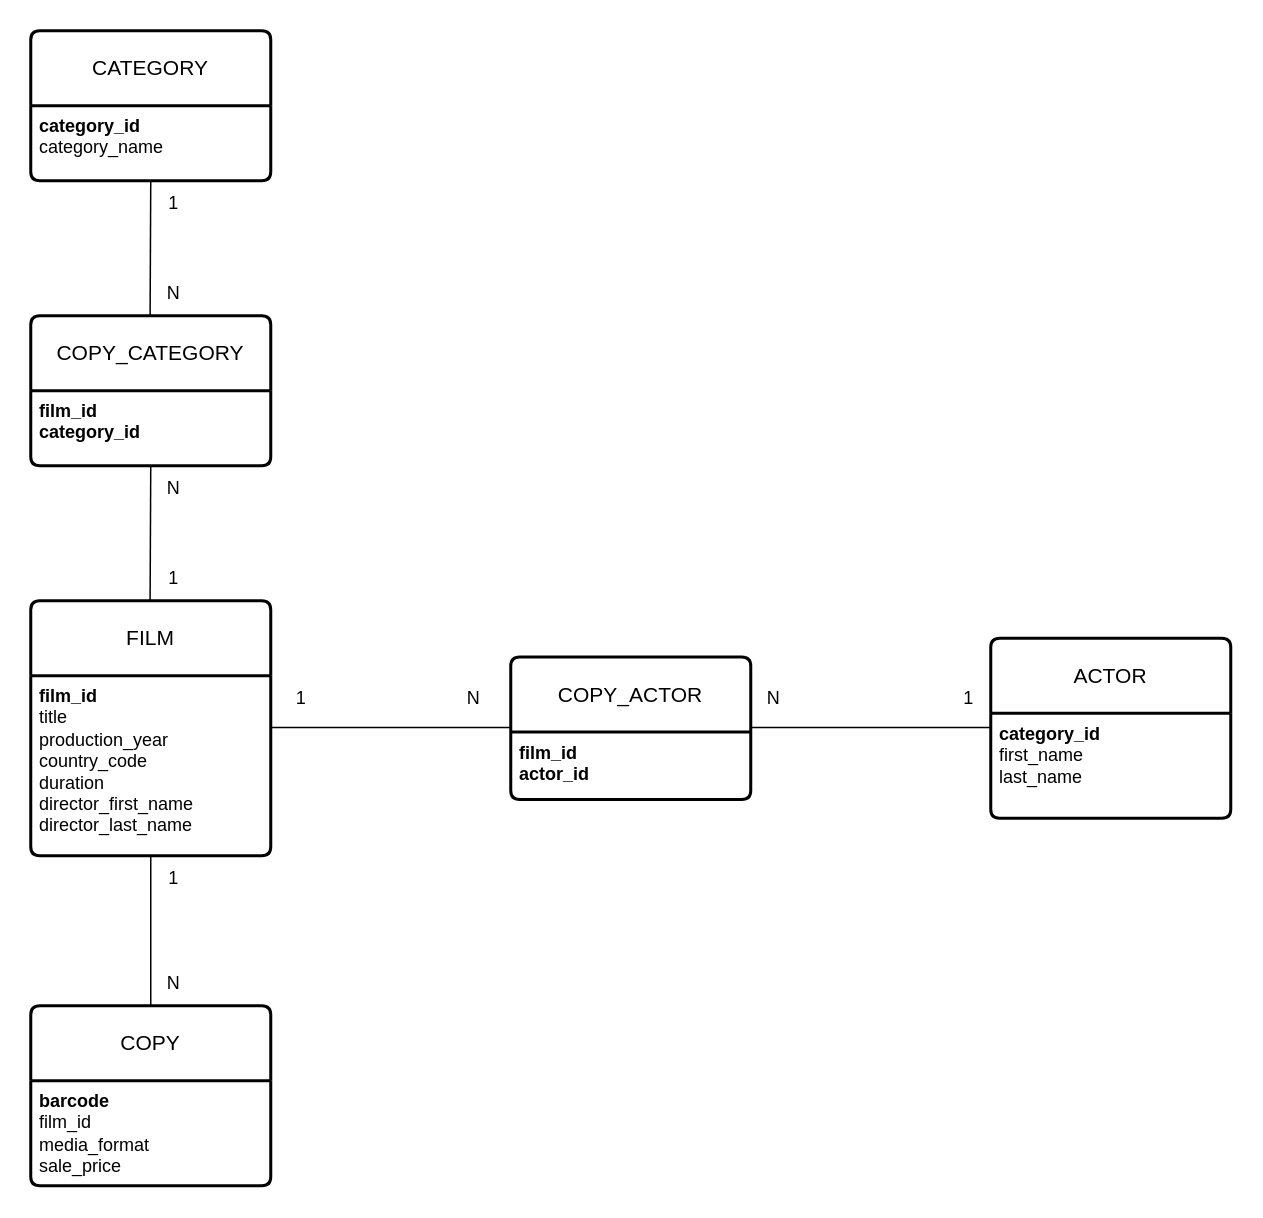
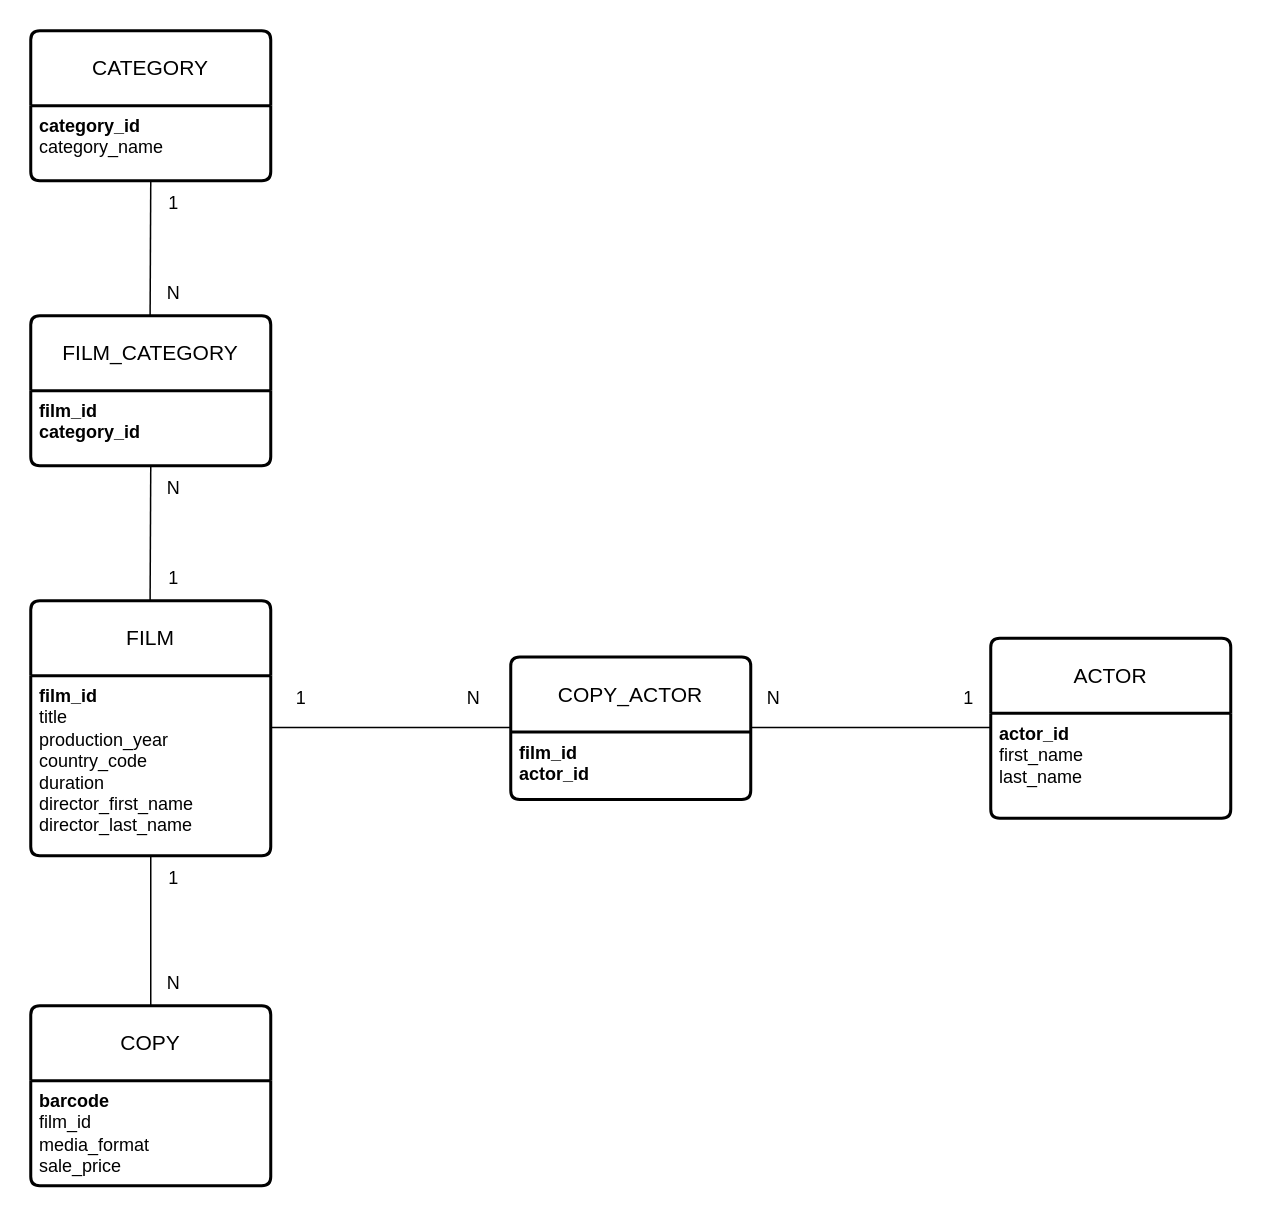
  <mxCell id="0" />
  <mxCell id="1" parent="0" />
  <mxCell id="2" value="FILM" style="swimlane;childLayout=stackLayout;horizontal=1;startSize=50;horizontalStack=0;rounded=1;fontSize=14;fontStyle=0;strokeWidth=2;resizeParent=0;resizeLast=1;shadow=0;dashed=0;align=center;arcSize=4;whiteSpace=wrap;html=1;" vertex="1" parent="1"><mxGeometry x="20" width="160" height="170" as="geometry" y="400"><mxRectangle x="80" y="180" width="70" height="50" as="alternateBounds" /></mxGeometry></mxCell>
  <mxCell id="3" value="&lt;b&gt;film_id&lt;/b&gt;&lt;div&gt;title&lt;/div&gt;&lt;div&gt;production_year&lt;/div&gt;&lt;div&gt;country_code&lt;/div&gt;&lt;div&gt;duration&lt;/div&gt;&lt;div&gt;director_first_name&lt;/div&gt;&lt;div&gt;director_last_name&lt;/div&gt;&lt;div&gt;&lt;br&gt;&lt;/div&gt;" style="align=left;strokeColor=none;fillColor=none;spacingLeft=4;spacingRight=4;fontSize=12;verticalAlign=top;resizable=0;rotatable=0;part=1;html=1;whiteSpace=wrap;" vertex="1" parent="2"><mxGeometry y="50" width="160" height="120" as="geometry" /></mxCell>
  <mxCell id="4" value="ACTOR" style="swimlane;childLayout=stackLayout;horizontal=1;startSize=50;horizontalStack=0;rounded=1;fontSize=14;fontStyle=0;strokeWidth=2;resizeParent=0;resizeLast=1;shadow=0;dashed=0;align=center;arcSize=4;whiteSpace=wrap;html=1;" vertex="1" parent="1"><mxGeometry x="660" y="425" width="160" height="120" as="geometry" /></mxCell>
- <mxCell id="5" value="&lt;b&gt;category_id&lt;/b&gt;&lt;br&gt;&lt;div&gt;first_name&lt;br&gt;last_name&lt;/div&gt;" style="align=left;strokeColor=none;fillColor=none;spacingLeft=4;spacingRight=4;fontSize=12;verticalAlign=top;resizable=0;rotatable=0;part=1;html=1;whiteSpace=wrap;" vertex="1" parent="4"><mxGeometry y="50" width="160" height="70" as="geometry" /></mxCell>
+ <mxCell id="5" value="&lt;b&gt;actor_id&lt;/b&gt;&lt;br&gt;&lt;div&gt;first_name&lt;br&gt;last_name&lt;/div&gt;" style="align=left;strokeColor=none;fillColor=none;spacingLeft=4;spacingRight=4;fontSize=12;verticalAlign=top;resizable=0;rotatable=0;part=1;html=1;whiteSpace=wrap;" vertex="1" parent="4"><mxGeometry y="50" width="160" height="70" as="geometry" /></mxCell>
  <mxCell id="6" value="COPY_ACTOR" style="swimlane;childLayout=stackLayout;horizontal=1;startSize=50;horizontalStack=0;rounded=1;fontSize=14;fontStyle=0;strokeWidth=2;resizeParent=0;resizeLast=1;shadow=0;dashed=0;align=center;arcSize=4;whiteSpace=wrap;html=1;" vertex="1" parent="1"><mxGeometry x="340" y="437.5" width="160" height="95" as="geometry" /></mxCell>
  <mxCell id="7" value="&lt;b&gt;film_id&lt;/b&gt;&lt;br&gt;&lt;div&gt;&lt;b&gt;actor_id&lt;/b&gt;&lt;br&gt;&lt;/div&gt;" style="align=left;strokeColor=none;fillColor=none;spacingLeft=4;spacingRight=4;fontSize=12;verticalAlign=top;resizable=0;rotatable=0;part=1;html=1;whiteSpace=wrap;" vertex="1" parent="6"><mxGeometry y="50" width="160" height="45" as="geometry" /></mxCell>
  <mxCell id="8" value="" style="endArrow=none;html=1;rounded=0;exitX=1;exitY=0.5;exitDx=0;exitDy=0;entryX=0;entryY=0.5;entryDx=0;entryDy=0;" edge="1" parent="1"><mxGeometry width="50" height="50" relative="1" as="geometry"><mxPoint x="180" y="484.58" as="sourcePoint" /><mxPoint x="340" y="484.58" as="targetPoint" /><Array as="points"><mxPoint x="260" y="484.58" /></Array></mxGeometry></mxCell>
  <mxCell id="9" value="" style="endArrow=none;html=1;rounded=0;exitX=1;exitY=0.5;exitDx=0;exitDy=0;entryX=0;entryY=0.5;entryDx=0;entryDy=0;" edge="1" parent="1"><mxGeometry width="50" height="50" relative="1" as="geometry"><mxPoint x="500" y="484.58" as="sourcePoint" /><mxPoint x="660" y="484.58" as="targetPoint" /><Array as="points"><mxPoint x="580" y="484.58" /></Array></mxGeometry></mxCell>
  <mxCell id="10" value="1" style="text;html=1;align=center;verticalAlign=middle;resizable=0;points=[];autosize=1;strokeColor=none;fillColor=none;" vertex="1" parent="1"><mxGeometry x="185" y="450" width="30" height="30" as="geometry" /></mxCell>
  <mxCell id="11" value="N" style="text;html=1;align=center;verticalAlign=middle;resizable=0;points=[];autosize=1;strokeColor=none;fillColor=none;" vertex="1" parent="1"><mxGeometry x="300" y="450" width="30" height="30" as="geometry" /></mxCell>
  <mxCell id="12" value="1" style="text;html=1;align=center;verticalAlign=middle;resizable=0;points=[];autosize=1;strokeColor=none;fillColor=none;" vertex="1" parent="1"><mxGeometry x="630" y="450" width="30" height="30" as="geometry" /></mxCell>
  <mxCell id="13" value="N" style="text;html=1;align=center;verticalAlign=middle;resizable=0;points=[];autosize=1;strokeColor=none;fillColor=none;" vertex="1" parent="1"><mxGeometry x="500" y="450" width="30" height="30" as="geometry" /></mxCell>
  <mxCell id="14" value="COPY" style="swimlane;childLayout=stackLayout;horizontal=1;startSize=50;horizontalStack=0;rounded=1;fontSize=14;fontStyle=0;strokeWidth=2;resizeParent=0;resizeLast=1;shadow=0;dashed=0;align=center;arcSize=4;whiteSpace=wrap;html=1;" vertex="1" parent="1"><mxGeometry x="20" y="670" width="160" height="120" as="geometry" /></mxCell>
  <mxCell id="15" value="&lt;div&gt;&lt;b&gt;barcode&lt;/b&gt;&lt;br&gt;&lt;/div&gt;&lt;div&gt;film_id&lt;/div&gt;&lt;div&gt;media_format&lt;/div&gt;&lt;div&gt;sale_price&lt;/div&gt;" style="align=left;strokeColor=none;fillColor=none;spacingLeft=4;spacingRight=4;fontSize=12;verticalAlign=top;resizable=0;rotatable=0;part=1;html=1;whiteSpace=wrap;" vertex="1" parent="14"><mxGeometry y="50" width="160" height="70" as="geometry" /></mxCell>
  <mxCell id="16" value="CATEGORY" style="swimlane;childLayout=stackLayout;horizontal=1;startSize=50;horizontalStack=0;rounded=1;fontSize=14;fontStyle=0;strokeWidth=2;resizeParent=0;resizeLast=1;shadow=0;dashed=0;align=center;arcSize=4;whiteSpace=wrap;html=1;" vertex="1" parent="1"><mxGeometry x="20" y="20" width="160" height="100" as="geometry" /></mxCell>
  <mxCell id="17" value="&lt;div&gt;&lt;b&gt;category_id&lt;/b&gt;&lt;/div&gt;&lt;div&gt;category_name&lt;/div&gt;" style="align=left;strokeColor=none;fillColor=none;spacingLeft=4;spacingRight=4;fontSize=12;verticalAlign=top;resizable=0;rotatable=0;part=1;html=1;whiteSpace=wrap;" vertex="1" parent="16"><mxGeometry y="50" width="160" height="50" as="geometry" /></mxCell>
  <mxCell id="18" style="edgeStyle=orthogonalEdgeStyle;rounded=0;orthogonalLoop=1;jettySize=auto;html=1;exitX=0.5;exitY=1;exitDx=0;exitDy=0;" edge="1" parent="16" source="17" target="17"><mxGeometry relative="1" as="geometry" /></mxCell>
- <mxCell id="19" value="COPY_CATEGORY" style="swimlane;childLayout=stackLayout;horizontal=1;startSize=50;horizontalStack=0;rounded=1;fontSize=14;fontStyle=0;strokeWidth=2;resizeParent=0;resizeLast=1;shadow=0;dashed=0;align=center;arcSize=4;whiteSpace=wrap;html=1;" vertex="1" parent="1"><mxGeometry x="20" y="210" width="160" height="100" as="geometry" /></mxCell>
+ <mxCell id="19" value="FILM_CATEGORY" style="swimlane;childLayout=stackLayout;horizontal=1;startSize=50;horizontalStack=0;rounded=1;fontSize=14;fontStyle=0;strokeWidth=2;resizeParent=0;resizeLast=1;shadow=0;dashed=0;align=center;arcSize=4;whiteSpace=wrap;html=1;" vertex="1" parent="1"><mxGeometry x="20" y="210" width="160" height="100" as="geometry" /></mxCell>
  <mxCell id="20" value="&lt;div&gt;&lt;span style=&quot;background-color: transparent; color: light-dark(rgb(0, 0, 0), rgb(255, 255, 255));&quot;&gt;&lt;b&gt;film_id&lt;/b&gt;&lt;/span&gt;&lt;/div&gt;&lt;div&gt;&lt;span style=&quot;background-color: transparent; color: light-dark(rgb(0, 0, 0), rgb(255, 255, 255));&quot;&gt;&lt;b&gt;category_id&lt;/b&gt;&lt;/span&gt;&lt;/div&gt;" style="align=left;strokeColor=none;fillColor=none;spacingLeft=4;spacingRight=4;fontSize=12;verticalAlign=top;resizable=0;rotatable=0;part=1;html=1;whiteSpace=wrap;" vertex="1" parent="19"><mxGeometry y="50" width="160" height="50" as="geometry" /></mxCell>
  <mxCell id="21" style="edgeStyle=orthogonalEdgeStyle;rounded=0;orthogonalLoop=1;jettySize=auto;html=1;exitX=0.5;exitY=1;exitDx=0;exitDy=0;" edge="1" parent="19" source="20" target="20"><mxGeometry relative="1" as="geometry" /></mxCell>
  <mxCell id="22" value="" style="endArrow=none;html=1;rounded=0;entryX=0.5;entryY=1;entryDx=0;entryDy=0;exitX=0.5;exitY=0;exitDx=0;exitDy=0;" edge="1" parent="1" source="14" target="3"><mxGeometry width="50" height="50" relative="1" as="geometry"><mxPoint x="220" y="660" as="sourcePoint" /><mxPoint x="270" y="610" as="targetPoint" /></mxGeometry></mxCell>
  <mxCell id="23" value="1" style="text;html=1;align=center;verticalAlign=middle;resizable=0;points=[];autosize=1;strokeColor=none;fillColor=none;" vertex="1" parent="1"><mxGeometry x="100" y="570" width="30" height="30" as="geometry" /></mxCell>
  <mxCell id="24" value="N" style="text;html=1;align=center;verticalAlign=middle;resizable=0;points=[];autosize=1;strokeColor=none;fillColor=none;" vertex="1" parent="1"><mxGeometry x="100" y="640" width="30" height="30" as="geometry" /></mxCell>
  <mxCell id="25" value="" style="endArrow=none;html=1;rounded=0;exitX=0.5;exitY=0;exitDx=0;exitDy=0;" edge="1" parent="1"><mxGeometry width="50" height="50" relative="1" as="geometry"><mxPoint x="99.57" as="sourcePoint" y="400" /><mxPoint x="100" y="310" as="targetPoint" /></mxGeometry></mxCell>
  <mxCell id="26" value="1" style="text;html=1;align=center;verticalAlign=middle;resizable=0;points=[];autosize=1;strokeColor=none;fillColor=none;" vertex="1" parent="1"><mxGeometry x="100" y="370" width="30" height="30" as="geometry" /></mxCell>
  <mxCell id="27" value="N" style="text;html=1;align=center;verticalAlign=middle;resizable=0;points=[];autosize=1;strokeColor=none;fillColor=none;" vertex="1" parent="1"><mxGeometry x="100" y="310" width="30" height="30" as="geometry" /></mxCell>
  <mxCell id="28" value="" style="endArrow=none;html=1;rounded=0;exitX=0.5;exitY=0;exitDx=0;exitDy=0;" edge="1" parent="1"><mxGeometry width="50" height="50" relative="1" as="geometry"><mxPoint x="99.57" y="210" as="sourcePoint" /><mxPoint x="100" y="120" as="targetPoint" /></mxGeometry></mxCell>
  <mxCell id="29" value="1" style="text;html=1;align=center;verticalAlign=middle;resizable=0;points=[];autosize=1;strokeColor=none;fillColor=none;" vertex="1" parent="1"><mxGeometry x="100" y="120" width="30" height="30" as="geometry" /></mxCell>
  <mxCell id="30" value="N" style="text;html=1;align=center;verticalAlign=middle;resizable=0;points=[];autosize=1;strokeColor=none;fillColor=none;" vertex="1" parent="1"><mxGeometry x="100" y="180" width="30" height="30" as="geometry" /></mxCell>
